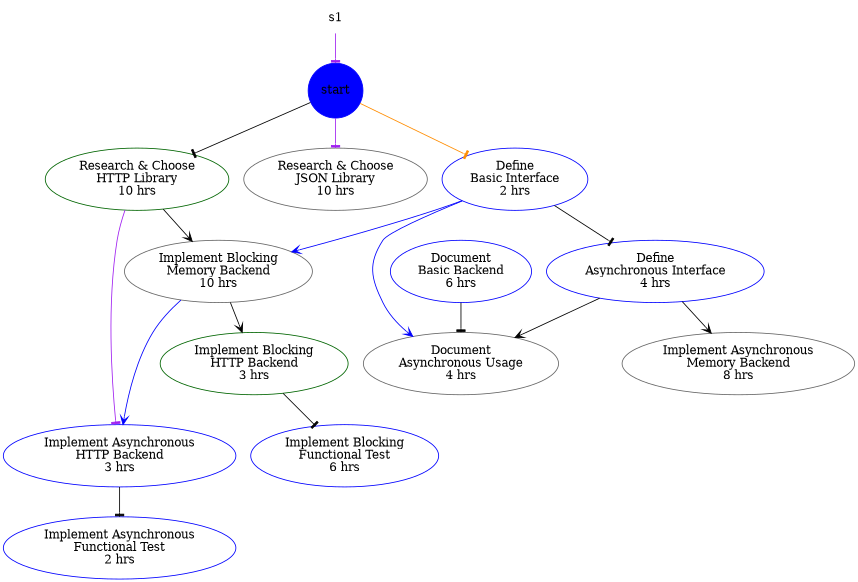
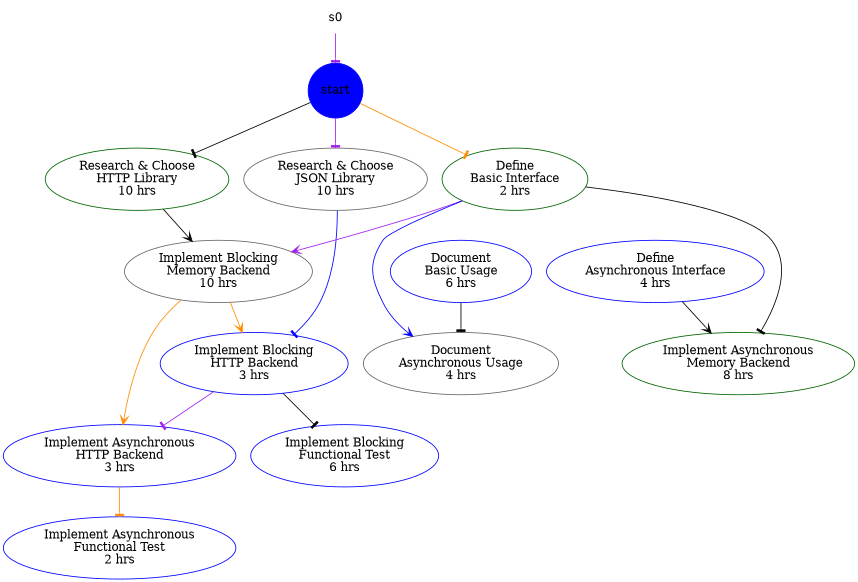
  strict digraph {
    node [color=blue]
    edge [arrowhead=tee color=black]
-   s1 [peripheries=0]
+   s1 [peripheries=0 label=s0]
    start [height=.5 shape=circle style=filled]
    n3 [color=darkgreen label="Research & Choose\nHTTP Library\n10 hrs"]
    n4 [color=gray40 label="Research & Choose\nJSON Library\n10 hrs"]
-   n5 [label="Define\nBasic Interface\n2 hrs"]
+   n5 [color=darkgreen label="Define\nBasic Interface\n2 hrs"]
    n6 [color=gray40 label="Implement Blocking\nMemory Backend\n10 hrs"]
-   n7 [color=darkgreen label="Implement Blocking\nHTTP Backend\n3 hrs"]
+   n7 [label="Implement Blocking\nHTTP Backend\n3 hrs"]
    n8 [label="Define\nAsynchronous Interface\n4 hrs"]
    n9 [color=gray40 label="Document\nAsynchronous Usage\n4 hrs"]
    n10 [label="Implement Asynchronous\nHTTP Backend\n3 hrs"]
    n11 [label="Implement Blocking\nFunctional Test\n6 hrs"]
-   n12 [color=gray40 label="Implement Asynchronous\nMemory Backend\n8 hrs"]
-   n13 [label="Document\nBasic Backend\n6 hrs"]
+   n12 [color=darkgreen label="Implement Asynchronous\nMemory Backend\n8 hrs"]
+   n13 [label="Document\nBasic Usage\n6 hrs"]
    n14 [label="Implement Asynchronous\nFunctional Test\n2 hrs"]
    s1 -> start [color=purple]
    start -> n3
    start -> n4 [color=purple]
    start -> n5 [color=darkorange]
    n3 -> n6 [arrowhead=vee]
-   n5 -> n6 [arrowhead=vee color=blue]
-   n5 -> n8
+   n4 -> n7 [color=blue]
+   n5 -> n6 [arrowhead=vee color=purple]
+   n5 -> n12
    n5 -> n9 [arrowhead=vee color=blue]
-   n6 -> n7 [arrowhead=vee]
-   n6 -> n10 [arrowhead=vee color=blue]
-   n3 -> n10 [color=purple]
+   n6 -> n7 [arrowhead=vee color=darkorange]
+   n6 -> n10 [arrowhead=vee color=darkorange]
+   n7 -> n10 [color=purple]
    n7 -> n11
-   n8 -> n9 [arrowhead=vee]
    n8 -> n12 [arrowhead=vee]
-   n10 -> n14
+   n10 -> n14 [color=darkorange]
    n13 -> n9
  }
